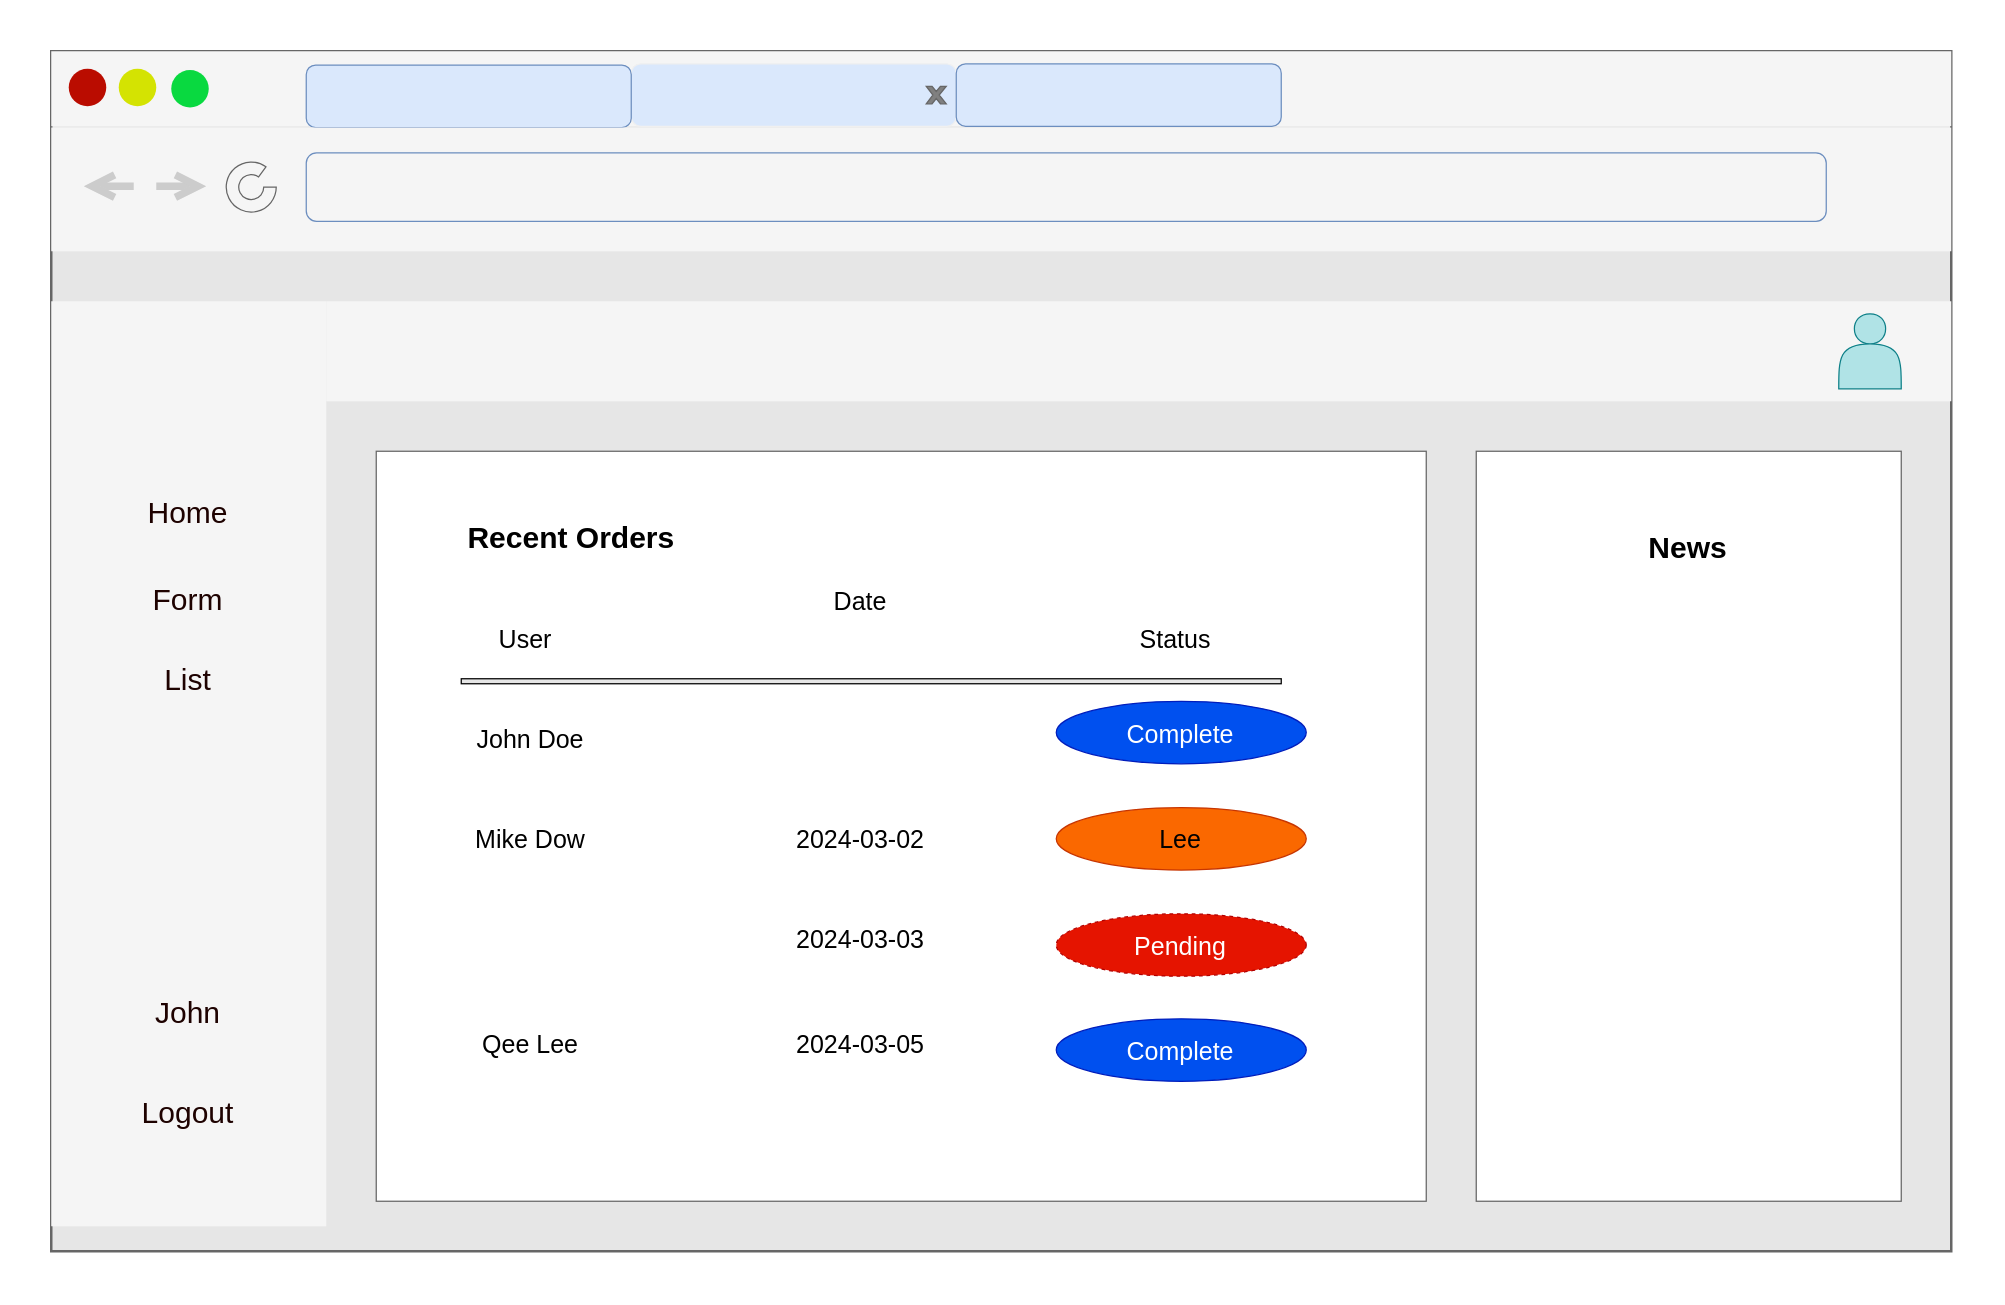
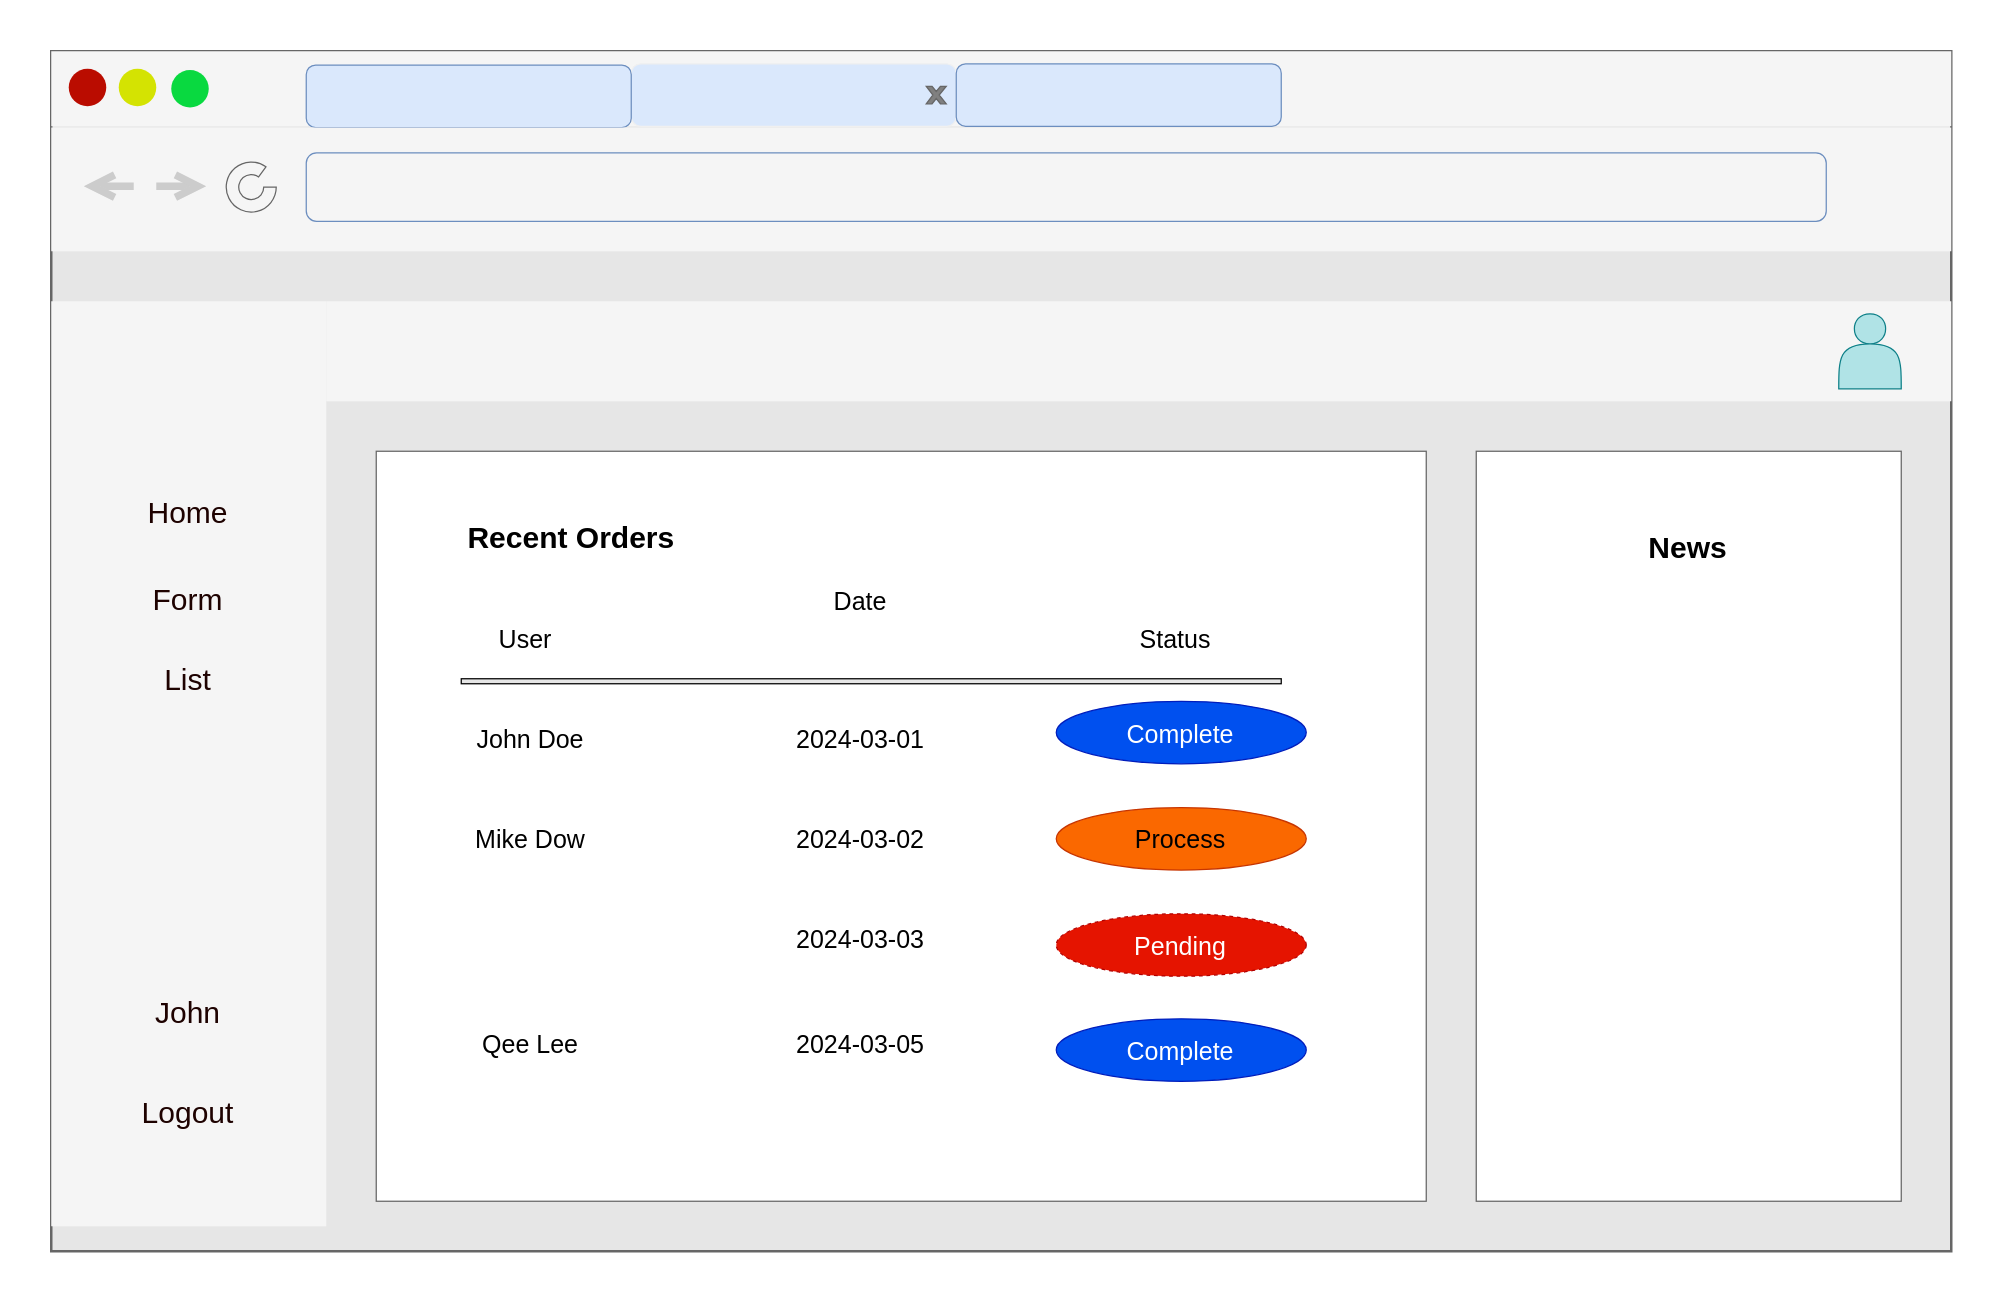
  <mxCell id="0" />
  <mxCell id="1" parent="0" />
  <mxCell id="2" value="" style="rounded=0;whiteSpace=wrap;html=1;fillColor=#E6E6E6;fontColor=#333333;strokeColor=#666666;" parent="1" vertex="1"><mxGeometry x="20" y="20" width="760" height="480" as="geometry" /></mxCell>
  <mxCell id="3" value="" style="rounded=0;whiteSpace=wrap;html=1;strokeColor=none;strokeWidth=2;fillColor=#f5f5f5;fontColor=#333333;" parent="1" vertex="1"><mxGeometry x="20" y="120" width="110" height="370" as="geometry" /></mxCell>
  <mxCell id="4" value="Home" style="text;html=1;align=center;verticalAlign=middle;whiteSpace=wrap;rounded=0;strokeWidth=2;fontColor=#1E0200;" parent="1" vertex="1"><mxGeometry x="45" y="190" width="60" height="30" as="geometry" /></mxCell>
  <mxCell id="5" value="" style="group" vertex="1" connectable="0" parent="1"><mxGeometry x="20" y="20" width="760" height="80" as="geometry" /></mxCell>
  <mxCell id="6" value="" style="rounded=0;whiteSpace=wrap;html=1;fillColor=#f5f5f5;fontColor=#333333;strokeColor=none;strokeWidth=0.5;" parent="5" vertex="1"><mxGeometry width="760" height="30" as="geometry" /></mxCell>
  <mxCell id="7" value="" style="ellipse;whiteSpace=wrap;html=1;aspect=fixed;strokeColor=none;fillColor=#BA0C00;gradientColor=none;" parent="5" vertex="1"><mxGeometry x="7" y="7" width="15" height="15" as="geometry" /></mxCell>
  <mxCell id="8" value="" style="ellipse;whiteSpace=wrap;html=1;aspect=fixed;strokeColor=none;fillColor=#D4E302;gradientColor=none;" parent="5" vertex="1"><mxGeometry x="27" y="7" width="15" height="15" as="geometry" /></mxCell>
  <mxCell id="9" value="" style="ellipse;whiteSpace=wrap;html=1;aspect=fixed;strokeColor=none;fillColor=#09D940;gradientColor=none;" parent="5" vertex="1"><mxGeometry x="48" y="7.5" width="15" height="15" as="geometry" /></mxCell>
  <mxCell id="10" value="" style="rounded=1;whiteSpace=wrap;html=1;fillColor=#dae8fc;strokeColor=#F0F0F0;strokeWidth=0.5;" vertex="1" parent="5"><mxGeometry x="232" y="5" width="130" height="25" as="geometry" /></mxCell>
  <mxCell id="11" value="" style="rounded=1;whiteSpace=wrap;html=1;fillColor=#dae8fc;strokeColor=#6c8ebf;strokeWidth=0.5;" vertex="1" parent="5"><mxGeometry x="102" y="5.5" width="130" height="25" as="geometry" /></mxCell>
  <mxCell id="12" value="" style="rounded=1;whiteSpace=wrap;html=1;fillColor=#dae8fc;strokeColor=#6c8ebf;strokeWidth=0.5;" vertex="1" parent="5"><mxGeometry x="362" y="5" width="130" height="25" as="geometry" /></mxCell>
  <mxCell id="13" value="" style="verticalLabelPosition=bottom;verticalAlign=top;html=1;shape=mxgraph.basic.x;strokeWidth=0.5;fillColor=#808080;strokeColor=#666666;" vertex="1" parent="5"><mxGeometry x="350" y="14" width="8" height="7" as="geometry" /></mxCell>
  <mxCell id="14" value="" style="rounded=0;whiteSpace=wrap;html=1;fillColor=#f5f5f5;fontColor=#333333;strokeColor=none;strokeWidth=0.5;" vertex="1" parent="5"><mxGeometry y="30.5" width="760" height="49.5" as="geometry" /></mxCell>
  <mxCell id="15" value="" style="rounded=1;whiteSpace=wrap;html=1;strokeColor=#6c8ebf;strokeWidth=0.5;fillColor=none;" vertex="1" parent="5"><mxGeometry x="102" y="40.63" width="608" height="27.37" as="geometry" /></mxCell>
  <mxCell id="16" value="" style="verticalLabelPosition=bottom;verticalAlign=top;html=1;shape=mxgraph.basic.partConcEllipse;startAngle=0.25;endAngle=0.1;arcWidth=0.5;rounded=1;strokeColor=#666666;strokeWidth=0.5;fillColor=none;" vertex="1" parent="5"><mxGeometry x="70" y="44.32" width="20" height="20" as="geometry" /></mxCell>
  <mxCell id="17" value="" style="endArrow=open;html=1;strokeColor=#CCCCCC;strokeWidth=3;startSize=0;endFill=0;" edge="1" parent="5"><mxGeometry width="50" height="50" relative="1" as="geometry"><mxPoint x="42" y="53.97" as="sourcePoint" /><mxPoint x="62" y="53.97" as="targetPoint" /></mxGeometry></mxCell>
  <mxCell id="18" value="" style="endArrow=open;html=1;strokeColor=#CCCCCC;strokeWidth=3;startSize=0;endFill=0;" edge="1" parent="1"><mxGeometry width="50" height="50" relative="1" as="geometry"><mxPoint x="53" y="73.97" as="sourcePoint" /><mxPoint x="33" y="73.97" as="targetPoint" /></mxGeometry></mxCell>
  <mxCell id="19" value="Form" style="text;html=1;align=center;verticalAlign=middle;whiteSpace=wrap;rounded=0;strokeWidth=2;fontColor=#1E0200;" vertex="1" parent="1"><mxGeometry x="45" y="225" width="60" height="30" as="geometry" /></mxCell>
  <mxCell id="20" value="John" style="text;html=1;align=center;verticalAlign=middle;whiteSpace=wrap;rounded=0;strokeWidth=2;fontColor=#1E0200;" vertex="1" parent="1"><mxGeometry x="45" y="390" width="60" height="30" as="geometry" /></mxCell>
  <mxCell id="21" value="Logout" style="text;html=1;align=center;verticalAlign=middle;whiteSpace=wrap;rounded=0;strokeWidth=2;fontColor=#1E0200;" vertex="1" parent="1"><mxGeometry x="45" y="430" width="60" height="30" as="geometry" /></mxCell>
  <mxCell id="22" value="" style="rounded=0;whiteSpace=wrap;html=1;strokeColor=none;strokeWidth=2;fillColor=#f5f5f5;fontColor=#333333;" vertex="1" parent="1"><mxGeometry x="130" y="120" width="650" height="40" as="geometry" /></mxCell>
  <mxCell id="23" value="" style="rounded=0;whiteSpace=wrap;html=1;strokeColor=#666666;strokeWidth=0.5;fillColor=#FFFFFF;" vertex="1" parent="1"><mxGeometry x="150" y="180" width="420" height="300" as="geometry" /></mxCell>
  <mxCell id="24" value="Recent Orders&amp;nbsp;" style="text;html=1;align=center;verticalAlign=middle;whiteSpace=wrap;rounded=0;strokeWidth=0.5;strokeColor=none;fontColor=#000000;fontStyle=1" vertex="1" parent="1"><mxGeometry x="180" y="200" width="100" height="30" as="geometry" /></mxCell>
  <mxCell id="25" value="User" style="text;html=1;align=center;verticalAlign=middle;whiteSpace=wrap;rounded=0;strokeWidth=0.5;strokeColor=none;fontColor=#000000;fontSize=10;" vertex="1" parent="1"><mxGeometry x="160" y="240" width="100" height="30" as="geometry" /></mxCell>
  <mxCell id="26" value="Date" style="text;html=1;align=center;verticalAlign=middle;whiteSpace=wrap;rounded=0;strokeWidth=0.5;strokeColor=none;fontColor=#000000;fontSize=10;" vertex="1" parent="1"><mxGeometry x="293.5" y="225" width="100" height="30" as="geometry" /></mxCell>
  <mxCell id="27" value="Status" style="text;html=1;align=center;verticalAlign=middle;whiteSpace=wrap;rounded=0;strokeWidth=0.5;strokeColor=none;fontColor=#000000;fontSize=10;" vertex="1" parent="1"><mxGeometry x="420" y="240" width="100" height="30" as="geometry" /></mxCell>
  <mxCell id="28" value="John Doe" style="text;html=1;strokeColor=none;fillColor=none;align=center;verticalAlign=middle;whiteSpace=wrap;rounded=0;strokeWidth=0.5;fontSize=10;fontColor=#000000;" vertex="1" parent="1"><mxGeometry x="182" y="280" width="60" height="30" as="geometry" /></mxCell>
+ <mxCell id="29" value="2024-03-01" style="text;html=1;strokeColor=none;fillColor=none;align=center;verticalAlign=middle;whiteSpace=wrap;rounded=0;strokeWidth=0.5;fontSize=10;fontColor=#000000;" vertex="1" parent="1"><mxGeometry x="313.5" y="280" width="60" height="30" as="geometry" /></mxCell>
  <mxCell id="30" value="2024-03-02" style="text;html=1;strokeColor=none;fillColor=none;align=center;verticalAlign=middle;whiteSpace=wrap;rounded=0;strokeWidth=0.5;fontSize=10;fontColor=#000000;" vertex="1" parent="1"><mxGeometry x="313.5" y="320" width="60" height="30" as="geometry" /></mxCell>
  <mxCell id="31" value="2024-03-03" style="text;html=1;strokeColor=none;fillColor=none;align=center;verticalAlign=middle;whiteSpace=wrap;rounded=0;strokeWidth=0.5;fontSize=10;fontColor=#000000;" vertex="1" parent="1"><mxGeometry x="313.5" y="360" width="60" height="30" as="geometry" /></mxCell>
  <mxCell id="32" value="2024-03-05" style="text;html=1;strokeColor=none;fillColor=none;align=center;verticalAlign=middle;whiteSpace=wrap;rounded=0;strokeWidth=0.5;fontSize=10;fontColor=#000000;" vertex="1" parent="1"><mxGeometry x="313.5" y="402" width="60" height="30" as="geometry" /></mxCell>
  <mxCell id="33" value="Mike Dow" style="text;html=1;strokeColor=none;fillColor=none;align=center;verticalAlign=middle;whiteSpace=wrap;rounded=0;strokeWidth=0.5;fontSize=10;fontColor=#000000;" vertex="1" parent="1"><mxGeometry x="182" y="320" width="60" height="30" as="geometry" /></mxCell>
  <mxCell id="34" value="Qee Lee" style="text;html=1;strokeColor=none;fillColor=none;align=center;verticalAlign=middle;whiteSpace=wrap;rounded=0;strokeWidth=0.5;fontSize=10;fontColor=#000000;" vertex="1" parent="1"><mxGeometry x="182" y="402" width="60" height="30" as="geometry" /></mxCell>
  <mxCell id="35" value="Complete" style="ellipse;whiteSpace=wrap;html=1;align=center;newEdgeStyle={&quot;edgeStyle&quot;:&quot;entityRelationEdgeStyle&quot;,&quot;startArrow&quot;:&quot;none&quot;,&quot;endArrow&quot;:&quot;none&quot;,&quot;segment&quot;:10,&quot;curved&quot;:1,&quot;sourcePerimeterSpacing&quot;:0,&quot;targetPerimeterSpacing&quot;:0};treeFolding=1;treeMoving=1;rounded=1;strokeColor=#001DBC;strokeWidth=0.5;fontSize=10;fillColor=#0050ef;fontColor=#ffffff;" vertex="1" parent="1"><mxGeometry x="422" y="280" width="100" height="25" as="geometry" /></mxCell>
- <mxCell id="36" value="Lee" style="ellipse;whiteSpace=wrap;html=1;align=center;newEdgeStyle={&quot;edgeStyle&quot;:&quot;entityRelationEdgeStyle&quot;,&quot;startArrow&quot;:&quot;none&quot;,&quot;endArrow&quot;:&quot;none&quot;,&quot;segment&quot;:10,&quot;curved&quot;:1,&quot;sourcePerimeterSpacing&quot;:0,&quot;targetPerimeterSpacing&quot;:0};treeFolding=1;treeMoving=1;rounded=1;strokeColor=#C73500;strokeWidth=0.5;fontSize=10;fillColor=#fa6800;fontColor=#000000;" vertex="1" parent="1"><mxGeometry x="422" y="322.5" width="100" height="25" as="geometry" /></mxCell>
+ <mxCell id="36" value="Process" style="ellipse;whiteSpace=wrap;html=1;align=center;newEdgeStyle={&quot;edgeStyle&quot;:&quot;entityRelationEdgeStyle&quot;,&quot;startArrow&quot;:&quot;none&quot;,&quot;endArrow&quot;:&quot;none&quot;,&quot;segment&quot;:10,&quot;curved&quot;:1,&quot;sourcePerimeterSpacing&quot;:0,&quot;targetPerimeterSpacing&quot;:0};treeFolding=1;treeMoving=1;rounded=1;strokeColor=#C73500;strokeWidth=0.5;fontSize=10;fillColor=#fa6800;fontColor=#000000;" vertex="1" parent="1"><mxGeometry x="422" y="322.5" width="100" height="25" as="geometry" /></mxCell>
  <mxCell id="37" value="Pending" style="ellipse;whiteSpace=wrap;html=1;align=center;newEdgeStyle={&quot;edgeStyle&quot;:&quot;entityRelationEdgeStyle&quot;,&quot;startArrow&quot;:&quot;none&quot;,&quot;endArrow&quot;:&quot;none&quot;,&quot;segment&quot;:10,&quot;curved&quot;:1,&quot;sourcePerimeterSpacing&quot;:0,&quot;targetPerimeterSpacing&quot;:0};treeFolding=1;treeMoving=1;rounded=1;strokeColor=#B20000;strokeWidth=0.5;fontSize=10;fillColor=#e51400;fontColor=#ffffff;dashed=1;" vertex="1" parent="1"><mxGeometry x="422" y="365" width="100" height="25" as="geometry" /></mxCell>
  <mxCell id="38" value="Complete" style="ellipse;whiteSpace=wrap;html=1;align=center;newEdgeStyle={&quot;edgeStyle&quot;:&quot;entityRelationEdgeStyle&quot;,&quot;startArrow&quot;:&quot;none&quot;,&quot;endArrow&quot;:&quot;none&quot;,&quot;segment&quot;:10,&quot;curved&quot;:1,&quot;sourcePerimeterSpacing&quot;:0,&quot;targetPerimeterSpacing&quot;:0};treeFolding=1;treeMoving=1;rounded=1;strokeColor=#001DBC;strokeWidth=0.5;fontSize=10;fillColor=#0050ef;fontColor=#ffffff;" vertex="1" parent="1"><mxGeometry x="422" y="407" width="100" height="25" as="geometry" /></mxCell>
  <mxCell id="39" value="" style="rounded=0;whiteSpace=wrap;html=1;strokeColor=default;strokeWidth=0.5;fontSize=10;fontColor=#000000;fillColor=#E6E6E6;" vertex="1" parent="1"><mxGeometry x="184" y="271" width="328" height="2" as="geometry" /></mxCell>
  <mxCell id="40" value="" style="rounded=0;whiteSpace=wrap;html=1;strokeColor=#666666;strokeWidth=0.5;fillColor=#FFFFFF;" vertex="1" parent="1"><mxGeometry x="590" y="180" width="170" height="300" as="geometry" /></mxCell>
  <mxCell id="41" value="News" style="text;html=1;align=center;verticalAlign=middle;whiteSpace=wrap;rounded=0;strokeWidth=0.5;strokeColor=none;fontColor=#000000;fontStyle=1" vertex="1" parent="1"><mxGeometry x="625" y="204" width="100" height="30" as="geometry" /></mxCell>
  <mxCell id="42" value="List" style="text;html=1;align=center;verticalAlign=middle;whiteSpace=wrap;rounded=0;strokeWidth=2;fontColor=#1E0200;" vertex="1" parent="1"><mxGeometry x="45" y="257" width="60" height="30" as="geometry" /></mxCell>
  <mxCell id="43" value="" style="shape=actor;whiteSpace=wrap;html=1;rounded=1;strokeColor=#0e8088;strokeWidth=0.5;fontSize=10;fillColor=#b0e3e6;" vertex="1" parent="1"><mxGeometry x="735" y="125" width="25" height="30" as="geometry" /></mxCell>
